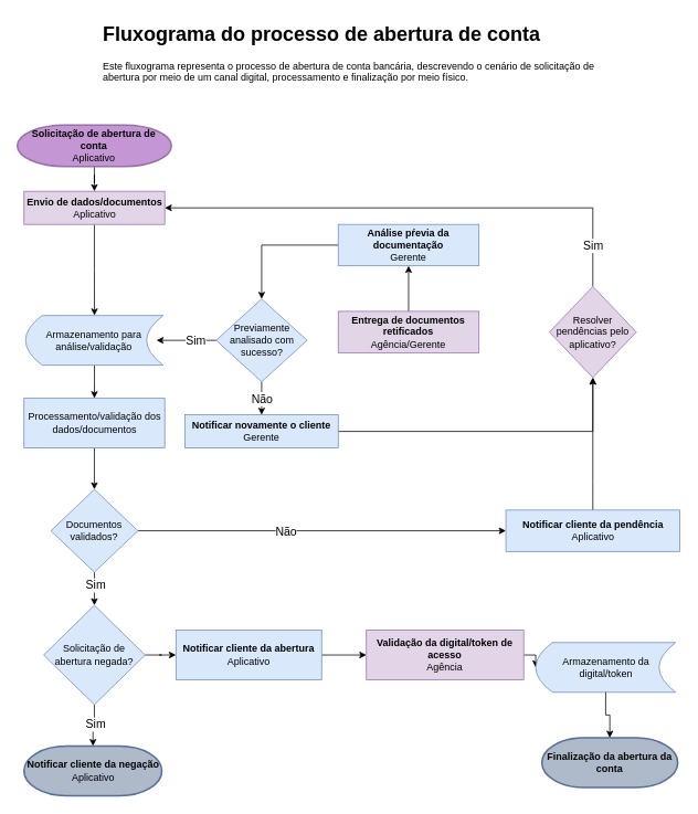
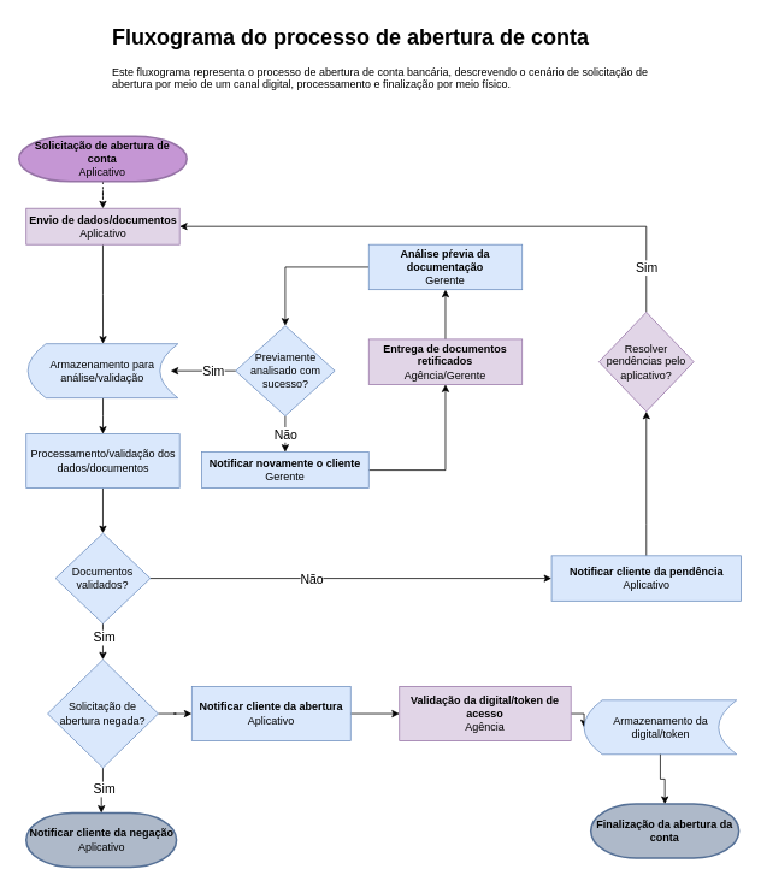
  <mxCell id="0" />
  <mxCell id="1" parent="0" />
  <mxCell id="2" value="&lt;h1 style=&quot;margin-top: 0px;&quot;&gt;Fluxograma do processo de abertura de conta&lt;/h1&gt;&lt;p&gt;Este fluxograma representa o processo de abertura de conta bancária, descrevendo o cenário de solicitação de abertura por meio de um canal digital, processamento e finalização por meio físico.&lt;/p&gt;" style="text;html=1;whiteSpace=wrap;overflow=hidden;rounded=0;" vertex="1" parent="1"><mxGeometry x="122" width="630" height="130" as="geometry" y="20" /></mxCell>
  <mxCell id="3" value="" style="edgeStyle=orthogonalEdgeStyle;rounded=0;orthogonalLoop=1;jettySize=auto;html=1;" edge="1" parent="1" source="4" target="6"><mxGeometry relative="1" as="geometry" /></mxCell>
  <mxCell id="4" value="&lt;b&gt;Envio de dados/documentos&lt;/b&gt;&lt;div&gt;Aplicativo&lt;/div&gt;" style="rounded=0;whiteSpace=wrap;html=1;fillColor=#e1d5e7;strokeColor=#9673a6;" vertex="1" parent="1"><mxGeometry x="28.5" y="230" width="170" height="40" as="geometry" /></mxCell>
  <mxCell id="5" value="" style="edgeStyle=orthogonalEdgeStyle;rounded=0;orthogonalLoop=1;jettySize=auto;html=1;" edge="1" parent="1" source="6" target="8"><mxGeometry relative="1" as="geometry" /></mxCell>
  <mxCell id="6" value="&lt;div style=&quot;&quot;&gt;&lt;span style=&quot;background-color: initial;&quot;&gt;Armazenamento para análise/validação&lt;/span&gt;&lt;/div&gt;" style="shape=dataStorage;whiteSpace=wrap;html=1;fixedSize=1;align=center;fillColor=#dae8fc;strokeColor=#6c8ebf;" vertex="1" parent="1"><mxGeometry x="30.37" y="380" width="166.25" height="60" as="geometry" /></mxCell>
  <mxCell id="7" value="" style="edgeStyle=orthogonalEdgeStyle;rounded=0;orthogonalLoop=1;jettySize=auto;html=1;" edge="1" parent="1" source="8" target="13"><mxGeometry relative="1" as="geometry" /></mxCell>
  <mxCell id="8" value="Processamento/validação dos dados/documentos" style="rounded=0;whiteSpace=wrap;html=1;fillColor=#dae8fc;strokeColor=#6c8ebf;" vertex="1" parent="1"><mxGeometry x="28.5" y="480" width="170" height="60" as="geometry" /></mxCell>
  <mxCell id="9" value="" style="edgeStyle=orthogonalEdgeStyle;rounded=0;orthogonalLoop=1;jettySize=auto;html=1;" edge="1" parent="1" source="13" target="29"><mxGeometry relative="1" as="geometry" /></mxCell>
  <mxCell id="10" value="&lt;font style=&quot;font-size: 14px;&quot;&gt;Sim&lt;/font&gt;" style="edgeLabel;html=1;align=center;verticalAlign=middle;resizable=0;points=[];" vertex="1" connectable="0" parent="9"><mxGeometry x="-0.21" y="1" relative="1" as="geometry"><mxPoint as="offset" /></mxGeometry></mxCell>
  <mxCell id="11" style="edgeStyle=orthogonalEdgeStyle;rounded=0;orthogonalLoop=1;jettySize=auto;html=1;exitX=1;exitY=0.5;exitDx=0;exitDy=0;entryX=0;entryY=0.5;entryDx=0;entryDy=0;" edge="1" parent="1" source="13" target="15"><mxGeometry relative="1" as="geometry"><mxPoint x="658.5" y="740" as="targetPoint" /></mxGeometry></mxCell>
  <mxCell id="12" value="&lt;font style=&quot;font-size: 14px;&quot;&gt;Não&lt;/font&gt;" style="edgeLabel;html=1;align=center;verticalAlign=middle;resizable=0;points=[];" vertex="1" connectable="0" parent="11"><mxGeometry x="0.067" y="-2" relative="1" as="geometry"><mxPoint x="-58" y="-2" as="offset" /></mxGeometry></mxCell>
  <mxCell id="13" value="Documentos validados?" style="rhombus;whiteSpace=wrap;html=1;fillColor=#dae8fc;strokeColor=#6c8ebf;" vertex="1" parent="1"><mxGeometry x="61" y="590" width="104.99" height="100" as="geometry" /></mxCell>
  <mxCell id="14" value="" style="edgeStyle=orthogonalEdgeStyle;rounded=0;orthogonalLoop=1;jettySize=auto;html=1;exitX=0.5;exitY=0;exitDx=0;exitDy=0;" edge="1" parent="1" source="15" target="18"><mxGeometry relative="1" as="geometry"><mxPoint x="715.505" y="715" as="sourcePoint" /><Array as="points"><mxPoint x="716" y="580" /><mxPoint x="716" y="580" /></Array></mxGeometry></mxCell>
  <mxCell id="15" value="&lt;b&gt;Notificar cliente da pendência&lt;/b&gt;&lt;div&gt;Aplicativo&lt;/div&gt;" style="whiteSpace=wrap;html=1;fillColor=#dae8fc;strokeColor=#6c8ebf;" vertex="1" parent="1"><mxGeometry x="610.5" y="615" width="210.01" height="50" as="geometry" /></mxCell>
  <mxCell id="16" style="edgeStyle=orthogonalEdgeStyle;rounded=0;orthogonalLoop=1;jettySize=auto;html=1;exitX=0.5;exitY=0;exitDx=0;exitDy=0;entryX=1;entryY=0.5;entryDx=0;entryDy=0;" edge="1" parent="1" source="18" target="4"><mxGeometry relative="1" as="geometry" /></mxCell>
  <mxCell id="17" value="&lt;font style=&quot;font-size: 14px;&quot;&gt;Sim&lt;/font&gt;" style="edgeLabel;html=1;align=center;verticalAlign=middle;resizable=0;points=[];" vertex="1" connectable="0" parent="16"><mxGeometry x="-0.018" y="-3" relative="1" as="geometry"><mxPoint x="205" y="48" as="offset" /></mxGeometry></mxCell>
  <mxCell id="18" value="Resolver pendências pelo aplicativo?" style="rhombus;whiteSpace=wrap;html=1;fillColor=#e1d5e7;strokeColor=#9673a6;" vertex="1" parent="1"><mxGeometry x="663.01" y="345" width="105" height="110" as="geometry" /></mxCell>
  <mxCell id="19" value="" style="edgeStyle=orthogonalEdgeStyle;rounded=0;orthogonalLoop=1;jettySize=auto;html=1;" edge="1" parent="1" source="20" target="22"><mxGeometry relative="1" as="geometry" /></mxCell>
  <mxCell id="20" value="&lt;b&gt;Entrega de documentos retificados&lt;/b&gt;&lt;div&gt;Agência/Gerente&lt;/div&gt;" style="whiteSpace=wrap;html=1;fillColor=#e1d5e7;strokeColor=#9673a6;" vertex="1" parent="1"><mxGeometry x="408" y="375" width="170" height="50" as="geometry" /></mxCell>
  <mxCell id="21" value="" style="edgeStyle=orthogonalEdgeStyle;rounded=0;orthogonalLoop=1;jettySize=auto;html=1;" edge="1" parent="1" source="22" target="25"><mxGeometry relative="1" as="geometry" /></mxCell>
  <mxCell id="22" value="&lt;b&gt;Análise pŕevia da documentação&lt;/b&gt;&lt;div&gt;Gerente&lt;/div&gt;" style="whiteSpace=wrap;html=1;fillColor=#dae8fc;strokeColor=#6c8ebf;" vertex="1" parent="1"><mxGeometry x="408" y="270" width="170" height="50" as="geometry" /></mxCell>
  <mxCell id="23" value="" style="edgeStyle=orthogonalEdgeStyle;rounded=0;orthogonalLoop=1;jettySize=auto;html=1;" edge="1" parent="1" source="25" target="33"><mxGeometry relative="1" as="geometry" /></mxCell>
  <mxCell id="24" value="&lt;font style=&quot;font-size: 14px;&quot;&gt;Não&lt;/font&gt;" style="edgeLabel;html=1;align=center;verticalAlign=middle;resizable=0;points=[];" vertex="1" connectable="0" parent="23"><mxGeometry x="-0.194" y="3" relative="1" as="geometry"><mxPoint x="-3" y="4" as="offset" /></mxGeometry></mxCell>
  <mxCell id="25" value="Previamente analisado com sucesso?" style="rhombus;whiteSpace=wrap;html=1;fillColor=#dae8fc;strokeColor=#6c8ebf;" vertex="1" parent="1"><mxGeometry x="260.5" y="360" width="110" height="100" as="geometry" /></mxCell>
  <mxCell id="26" style="edgeStyle=orthogonalEdgeStyle;rounded=0;orthogonalLoop=1;jettySize=auto;html=1;exitX=0.5;exitY=1;exitDx=0;exitDy=0;" edge="1" parent="1" source="29" target="36"><mxGeometry relative="1" as="geometry" /></mxCell>
  <mxCell id="27" value="&lt;font style=&quot;font-size: 14px;&quot;&gt;Sim&lt;/font&gt;" style="edgeLabel;html=1;align=center;verticalAlign=middle;resizable=0;points=[];" vertex="1" connectable="0" parent="26"><mxGeometry x="-0.068" y="1" relative="1" as="geometry"><mxPoint as="offset" /></mxGeometry></mxCell>
  <mxCell id="28" value="" style="edgeStyle=orthogonalEdgeStyle;rounded=0;orthogonalLoop=1;jettySize=auto;html=1;" edge="1" parent="1" source="29" target="38"><mxGeometry relative="1" as="geometry" /></mxCell>
  <mxCell id="29" value="Solicitação de abertura negada?" style="rhombus;whiteSpace=wrap;html=1;fillColor=#dae8fc;strokeColor=#6c8ebf;" vertex="1" parent="1"><mxGeometry x="52.24" y="730" width="122.51" height="120" as="geometry" /></mxCell>
  <mxCell id="30" style="edgeStyle=orthogonalEdgeStyle;rounded=0;orthogonalLoop=1;jettySize=auto;html=1;exitX=0;exitY=0.5;exitDx=0;exitDy=0;" edge="1" parent="1" source="25"><mxGeometry relative="1" as="geometry"><mxPoint x="188.5" y="410" as="targetPoint" /></mxGeometry></mxCell>
  <mxCell id="31" value="&lt;font style=&quot;font-size: 14px;&quot;&gt;Sim&lt;/font&gt;" style="edgeLabel;html=1;align=center;verticalAlign=middle;resizable=0;points=[];" vertex="1" connectable="0" parent="30"><mxGeometry x="0.029" y="2" relative="1" as="geometry"><mxPoint x="12" y="-2" as="offset" /></mxGeometry></mxCell>
- <mxCell id="32" style="edgeStyle=orthogonalEdgeStyle;rounded=0;orthogonalLoop=1;jettySize=auto;html=1;exitX=1;exitY=0.5;exitDx=0;exitDy=0;" edge="1" parent="1" source="33" target="18"><mxGeometry relative="1" as="geometry"><mxPoint x="720.5" y="570" as="targetPoint" /></mxGeometry></mxCell>
+ <mxCell id="32" style="edgeStyle=orthogonalEdgeStyle;rounded=0;orthogonalLoop=1;jettySize=auto;html=1;exitX=1;exitY=0.5;exitDx=0;exitDy=0;" edge="1" parent="1" source="33" target="20"><mxGeometry relative="1" as="geometry"><mxPoint x="720.5" y="570" as="targetPoint" /></mxGeometry></mxCell>
  <mxCell id="33" value="&lt;b&gt;Notificar novamente o cliente&lt;/b&gt;&lt;div&gt;Gerente&lt;/div&gt;" style="whiteSpace=wrap;html=1;fillColor=#dae8fc;strokeColor=#6c8ebf;" vertex="1" parent="1"><mxGeometry x="223" y="500" width="185" height="40" as="geometry" /></mxCell>
- <mxCell id="34" style="edgeStyle=orthogonalEdgeStyle;rounded=0;orthogonalLoop=1;jettySize=auto;html=1;exitX=0.5;exitY=1;exitDx=0;exitDy=0;exitPerimeter=0;" edge="1" parent="1" source="35" target="4"><mxGeometry relative="1" as="geometry" /></mxCell>
+ <mxCell id="34" style="edgeStyle=orthogonalEdgeStyle;rounded=0;orthogonalLoop=1;jettySize=auto;html=1;exitX=0.5;exitY=1;exitDx=0;exitDy=0;exitPerimeter=0;dashed=1;" edge="1" parent="1" source="35" target="4"><mxGeometry relative="1" as="geometry" /></mxCell>
  <mxCell id="35" value="&lt;b&gt;Solicitação de abertura de conta&lt;/b&gt;&lt;div&gt;Aplicativo&lt;/div&gt;" style="strokeWidth=2;html=1;shape=mxgraph.flowchart.terminator;whiteSpace=wrap;fillColor=#C596D4;strokeColor=#9673a6;shadow=0;perimeterSpacing=0;fillStyle=solid;" vertex="1" parent="1"><mxGeometry x="20.49" y="150" width="186" height="50" as="geometry" /></mxCell>
  <mxCell id="36" value="&lt;b&gt;Notificar cliente da negação&lt;/b&gt;&lt;div&gt;Aplicativo&lt;/div&gt;" style="strokeWidth=2;html=1;shape=mxgraph.flowchart.terminator;whiteSpace=wrap;fillColor=#AEB9C9;strokeColor=#557096;" vertex="1" parent="1"><mxGeometry x="28.5" y="900" width="166.5" height="60" as="geometry" /></mxCell>
  <mxCell id="37" style="edgeStyle=orthogonalEdgeStyle;rounded=0;orthogonalLoop=1;jettySize=auto;html=1;exitX=1;exitY=0.5;exitDx=0;exitDy=0;entryX=0;entryY=0.5;entryDx=0;entryDy=0;" edge="1" parent="1" source="38" target="41"><mxGeometry relative="1" as="geometry" /></mxCell>
  <mxCell id="38" value="&lt;b&gt;Notificar cliente da abertura&lt;/b&gt;&lt;div&gt;Aplicativo&lt;/div&gt;" style="whiteSpace=wrap;html=1;fillColor=#dae8fc;strokeColor=#6c8ebf;" vertex="1" parent="1"><mxGeometry x="212" y="760" width="175.99" height="60" as="geometry" /></mxCell>
  <mxCell id="39" value="&lt;b&gt;Finalização da abertura da conta&lt;/b&gt;" style="strokeWidth=2;html=1;shape=mxgraph.flowchart.terminator;whiteSpace=wrap;strokeColor=#557096;align=center;verticalAlign=middle;fontFamily=Helvetica;fontSize=12;fontColor=default;fillColor=#AEB9C9;" vertex="1" parent="1"><mxGeometry x="654.01" y="890" width="164.02" height="60" as="geometry" /></mxCell>
  <mxCell id="40" style="edgeStyle=orthogonalEdgeStyle;rounded=0;orthogonalLoop=1;jettySize=auto;html=1;exitX=1;exitY=0.5;exitDx=0;exitDy=0;entryX=0;entryY=0.5;entryDx=0;entryDy=0;" edge="1" parent="1" source="41" target="42"><mxGeometry relative="1" as="geometry" /></mxCell>
  <mxCell id="41" value="&lt;b&gt;Validação da digital/token de acesso&lt;/b&gt;&lt;div&gt;Agência&lt;/div&gt;" style="rounded=0;whiteSpace=wrap;html=1;fillColor=#e1d5e7;strokeColor=#9673a6;" vertex="1" parent="1"><mxGeometry x="442" y="760" width="190" height="60" as="geometry" /></mxCell>
  <mxCell id="42" value="Armazenamento da digital/token" style="shape=dataStorage;whiteSpace=wrap;html=1;fixedSize=1;fillColor=#dae8fc;strokeColor=#6c8ebf;" vertex="1" parent="1"><mxGeometry x="646.52" y="775" width="168.99" height="60" as="geometry" /></mxCell>
  <mxCell id="43" style="edgeStyle=orthogonalEdgeStyle;rounded=0;orthogonalLoop=1;jettySize=auto;html=1;exitX=0.5;exitY=1;exitDx=0;exitDy=0;entryX=0.5;entryY=0;entryDx=0;entryDy=0;entryPerimeter=0;" edge="1" parent="1" source="42" target="39"><mxGeometry relative="1" as="geometry" /></mxCell>
